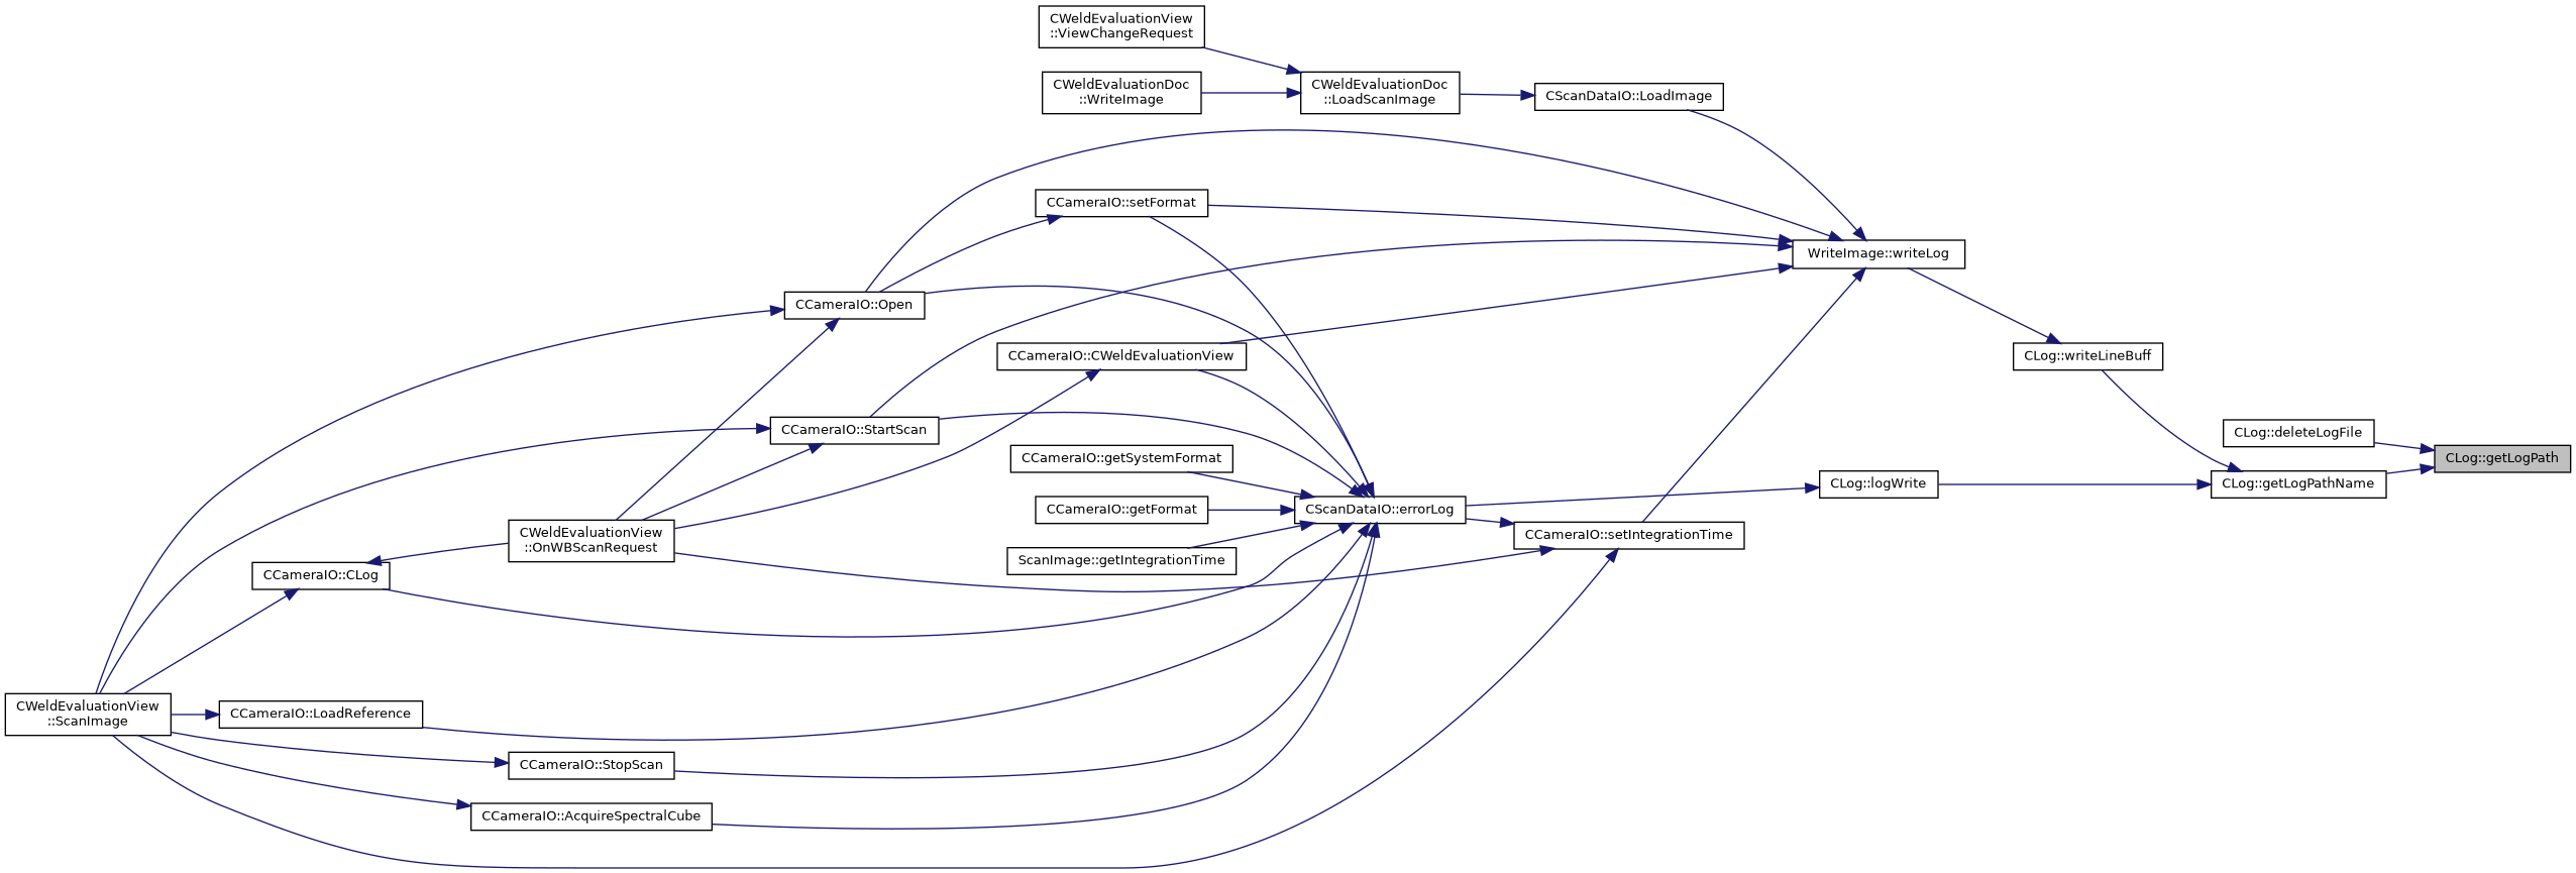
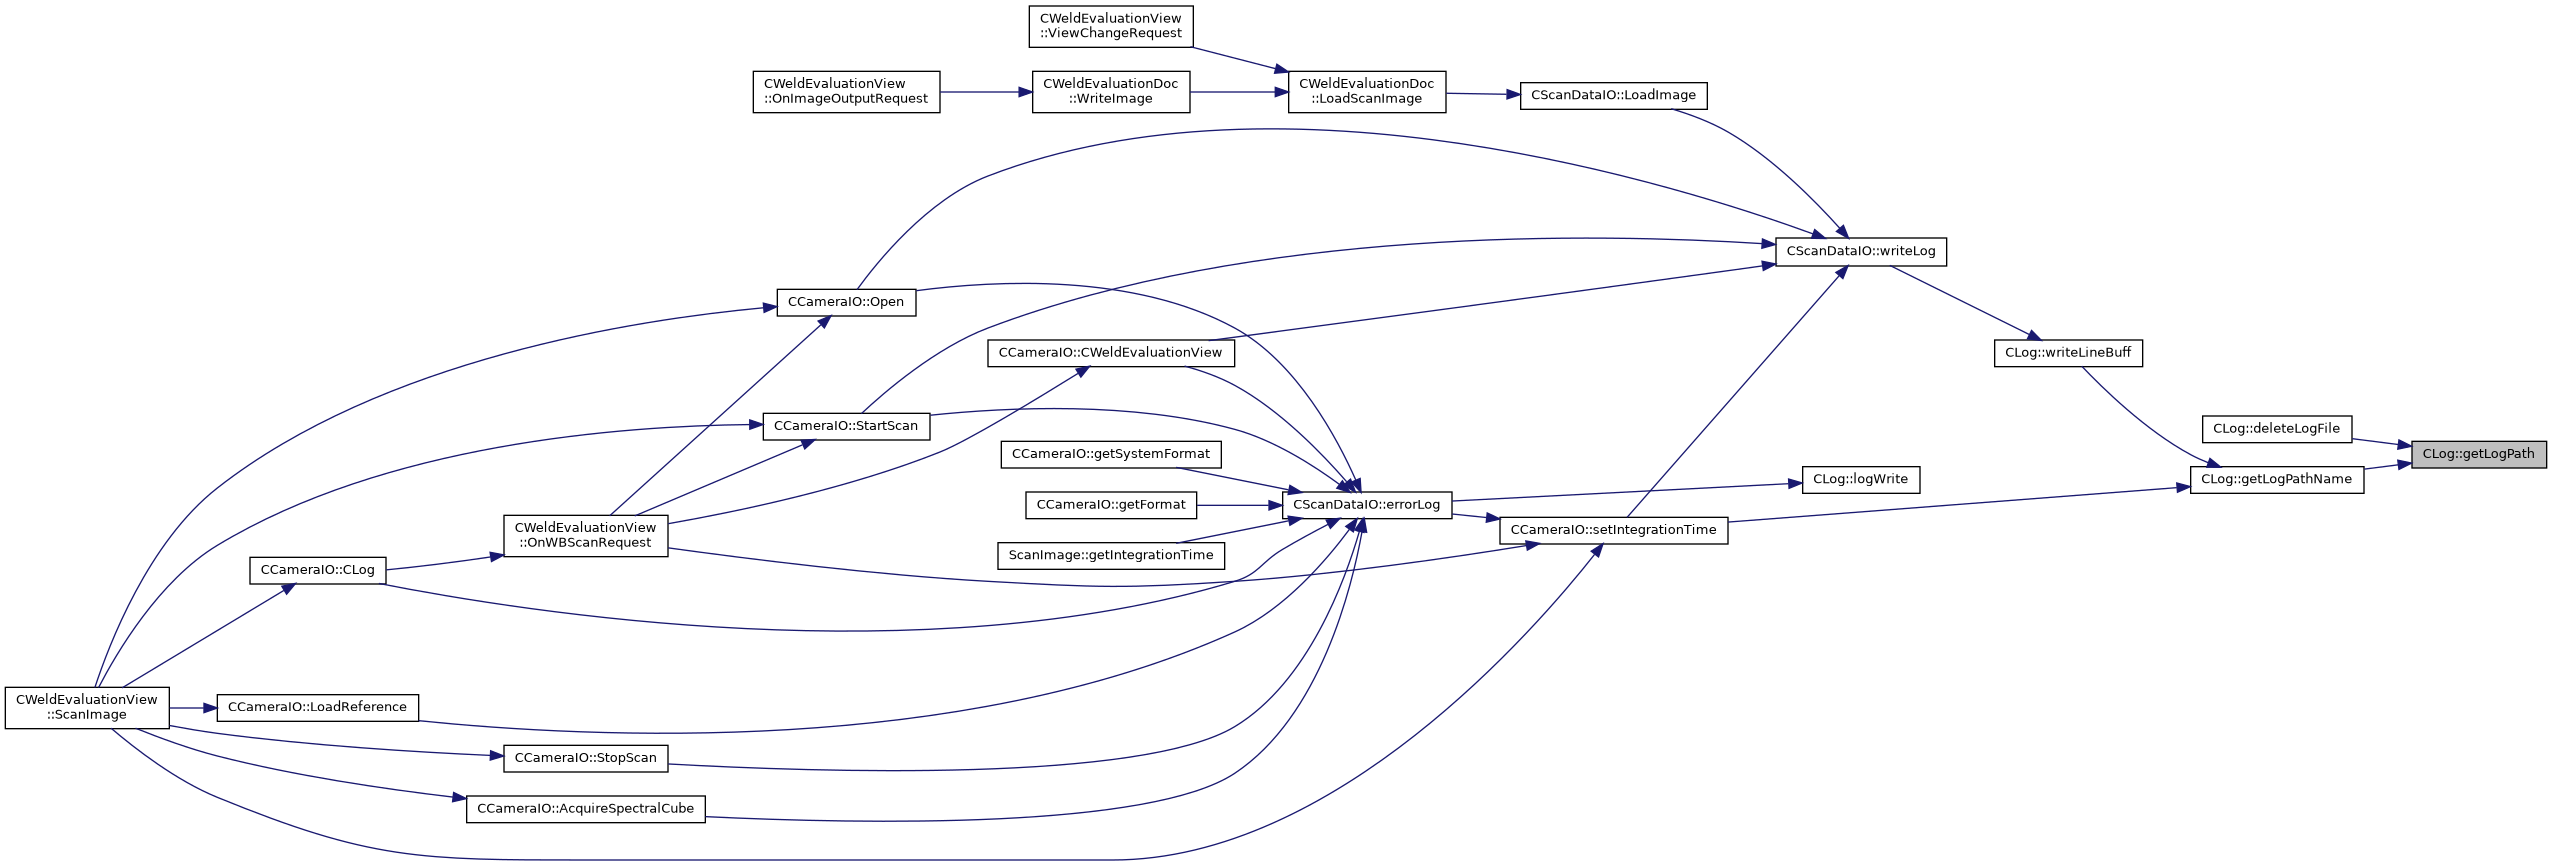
  digraph {
    rankdir=RL
    node [color=black fillcolor=white fontname=Helvetica fontsize=10 shape=record style=filled]
    edge [color=midnightblue dir=back fontname=Helvetica fontsize=10 labelfontname=Helvetica labelfontsize=10 style=solid]
    n1 [fillcolor=grey75 fontcolor=black height=0.2 label="CLog::getLogPath" width=0.4]
    n2 [height=0.2 label="CLog::deleteLogFile" width=0.4]
    n3 [height=0.2 label="CLog::getLogPathName" width=0.4]
    n4 [height=0.2 label="CLog::logWrite" width=0.4]
    n5 [height=0.2 label="CLog::writeLineBuff" width=0.4]
    n6 [height=0.2 label="CScanDataIO::errorLog" width=0.4]
-   n7 [height=0.2 label="WriteImage::writeLog" width=0.4]
+   n7 [height=0.2 label="CScanDataIO::writeLog" width=0.4]
    n8 [height=0.2 label="CCameraIO::CWeldEvaluationView" width=0.4]
    n9 [height=0.2 label="CCameraIO::AcquireSpectralCube" width=0.4]
    n10 [height=0.2 label="CCameraIO::CLog" width=0.4]
    n11 [height=0.2 label="CCameraIO::getFormat" width=0.4]
    n12 [height=0.2 label="ScanImage::getIntegrationTime" width=0.4]
    n13 [height=0.2 label="CCameraIO::getSystemFormat" width=0.4]
    n14 [height=0.2 label="CCameraIO::LoadReference" width=0.4]
    n15 [height=0.2 label="CCameraIO::Open" width=0.4]
-   n16 [height=0.2 label="CCameraIO::setFormat" width=0.4]
    n17 [height=0.2 label="CCameraIO::StartScan" width=0.4]
    n18 [height=0.2 label="CCameraIO::StopScan" width=0.4]
    n19 [height=0.2 label="CCameraIO::setIntegrationTime" width=0.4]
    n20 [height=0.2 label="CScanDataIO::LoadImage" width=0.4]
    n21 [height=0.2 label="CWeldEvaluationView\l::OnWBScanRequest" width=0.4]
    n22 [height=0.2 label="CWeldEvaluationView\l::ScanImage" width=0.4]
    n23 [height=0.2 label="CWeldEvaluationDoc\l::LoadScanImage" width=0.4]
    n24 [height=0.2 label="CWeldEvaluationView\l::ViewChangeRequest" width=0.4]
    n25 [height=0.2 label="CWeldEvaluationDoc\l::WriteImage" width=0.4]
+   n26 [height=0.2 label="CWeldEvaluationView\l::OnImageOutputRequest" width=0.4]
    n1 -> n2
    n1 -> n3
-   n3 -> n4
+   n3 -> n19
    n3 -> n5
    n4 -> n6
    n5 -> n7
    n6 -> n8
    n6 -> n9
    n6 -> n10
    n6 -> n11
    n6 -> n12
    n6 -> n13
    n6 -> n14
    n6 -> n15
-   n6 -> n16
    n6 -> n17
    n6 -> n18
    n7 -> n8
    n7 -> n15
-   n7 -> n16
    n7 -> n17
    n7 -> n19
    n7 -> n20
    n8 -> n21
    n9 -> n22
-   n10 -> n21
+   n21 -> n10
    n10 -> n22
    n14 -> n22
    n15 -> n21
    n15 -> n22
-   n16 -> n15
    n17 -> n21
    n17 -> n22
    n18 -> n22
    n19 -> n6
    n19 -> n21
    n19 -> n22
    n20 -> n23
    n23 -> n24
    n23 -> n25
+   n25 -> n26
  }
